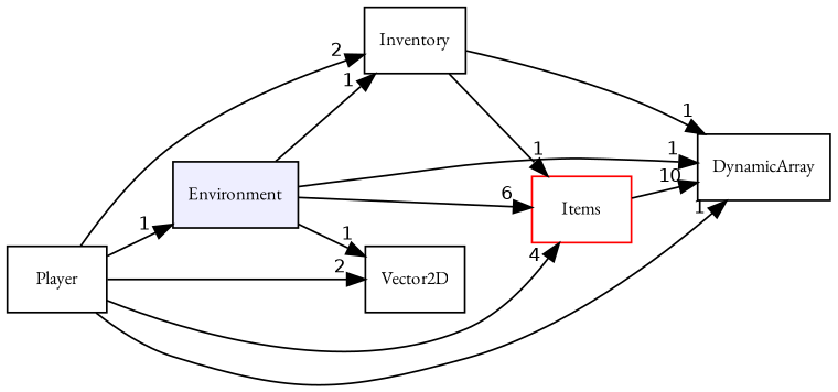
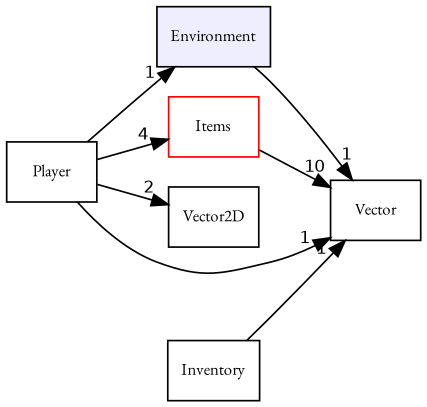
  digraph {
    compound=true
    fontname="EB Garamond"
    rankdir=LR
    node [fontname="EB Garamond" fontsize=10 shape=box]
    edge [fontname="EB Garamond" headlabel=1 labeldistance=1.5 labelfontname=Helvetica labelfontsize=10]
    n1 [fillcolor="#eeeeff" label=Environment pencolor=black style=filled]
    n2 [color=red fillcolor=white label=Items style=filled]
    n3 [label=Inventory]
    n4 [label=Vector2D]
-   n5 [label=DynamicArray]
+   n5 [label=Vector]
    n6 [label=Player]
-   n1 -> n2 [headlabel=6]
-   n1 -> n3
-   n1 -> n4
    n1 -> n5
    n2 -> n5 [headlabel=10]
-   n3 -> n2
    n3 -> n5
    n6 -> n1
    n6 -> n2 [headlabel=4]
-   n6 -> n3 [headlabel=2]
    n6 -> n4 [headlabel=2]
    n6 -> n5
  }
